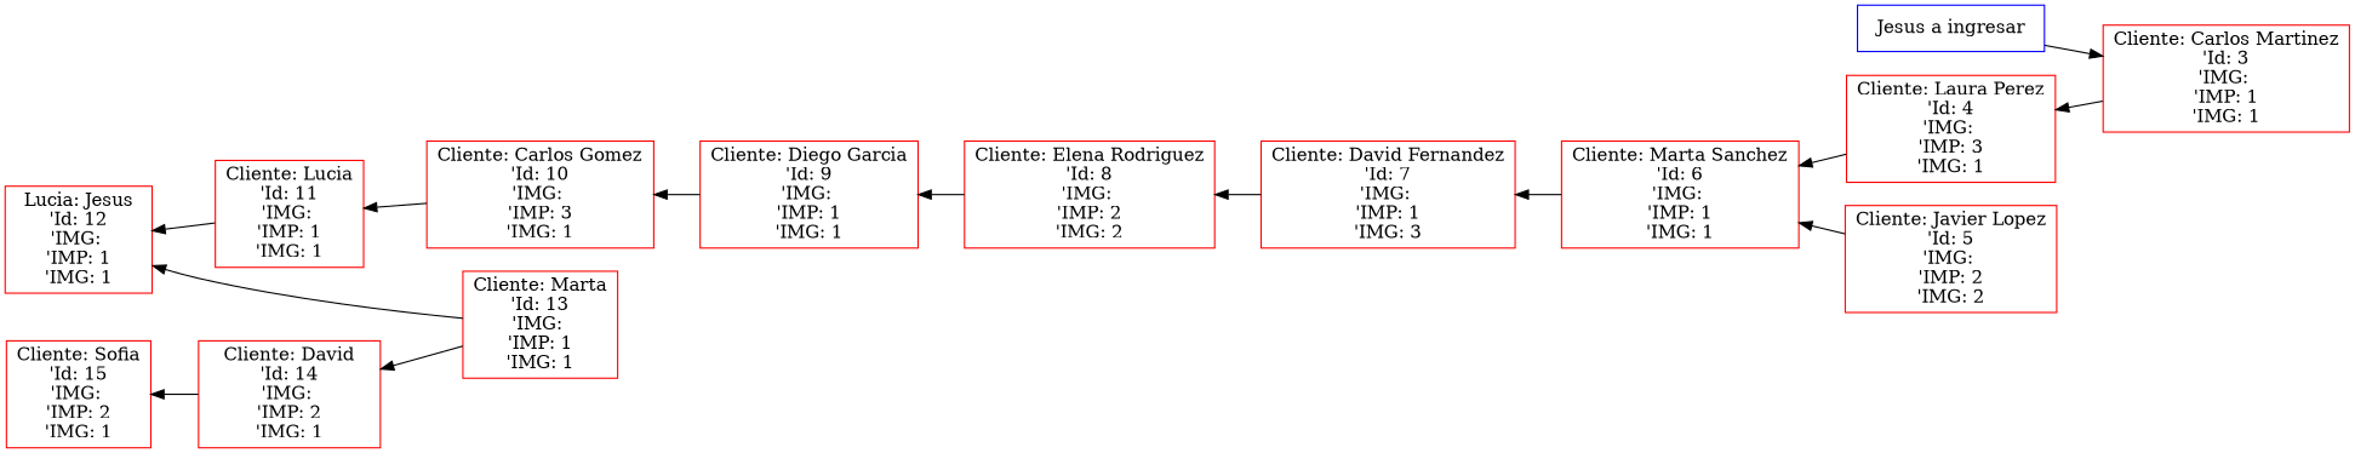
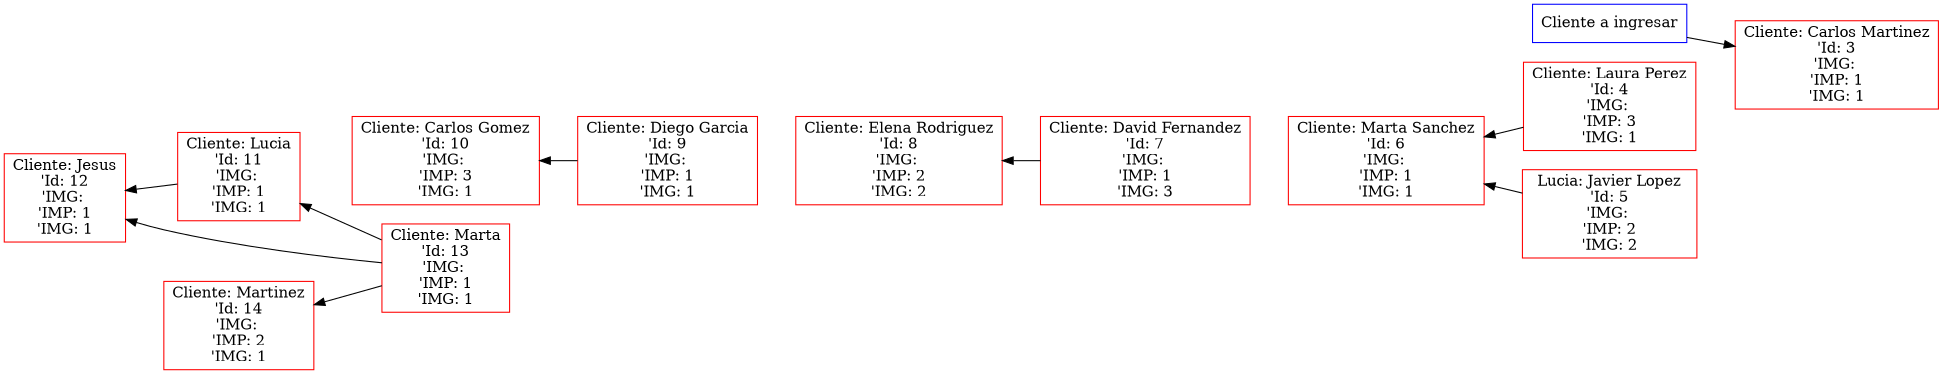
  digraph {
    rankdir=LR
    node [color=red shape=rectangle]
    edge [dir=back]
-   n1 [color=blue label="Jesus a ingresar"]
+   n1 [color=blue label="Cliente a ingresar"]
    n2 [label="Cliente: Carlos Martinez\n'Id: 3\n'IMG: \n'IMP: 1\n'IMG: 1"]
    n3 [label="Cliente: Laura Perez\n'Id: 4\n'IMG: \n'IMP: 3\n'IMG: 1"]
-   n4 [label="Cliente: Javier Lopez\n'Id: 5\n'IMG: \n'IMP: 2\n'IMG: 2"]
+   n4 [label="Lucia: Javier Lopez\n'Id: 5\n'IMG: \n'IMP: 2\n'IMG: 2"]
    n5 [label="Cliente: Marta Sanchez\n'Id: 6\n'IMG: \n'IMP: 1\n'IMG: 1"]
    n6 [label="Cliente: David Fernandez\n'Id: 7\n'IMG: \n'IMP: 1\n'IMG: 3"]
    n7 [label="Cliente: Elena Rodriguez\n'Id: 8\n'IMG: \n'IMP: 2\n'IMG: 2"]
    n8 [label="Cliente: Diego Garcia\n'Id: 9\n'IMG: \n'IMP: 1\n'IMG: 1"]
    n9 [label="Cliente: Carlos Gomez\n'Id: 10\n'IMG: \n'IMP: 3\n'IMG: 1"]
    n10 [label="Cliente: Lucia\n'Id: 11\n'IMG: \n'IMP: 1\n'IMG: 1"]
-   n11 [label="Lucia: Jesus\n'Id: 12\n'IMG: \n'IMP: 1\n'IMG: 1"]
+   n11 [label="Cliente: Jesus\n'Id: 12\n'IMG: \n'IMP: 1\n'IMG: 1"]
    n12 [label="Cliente: Marta\n'Id: 13\n'IMG: \n'IMP: 1\n'IMG: 1"]
-   n13 [label="Cliente: David\n'Id: 14\n'IMG: \n'IMP: 2\n'IMG: 1"]
-   n14 [label="Cliente: Sofia\n'Id: 15\n'IMG: \n'IMP: 2\n'IMG: 1"]
+   n13 [label="Cliente: Martinez\n'Id: 14\n'IMG: \n'IMP: 2\n'IMG: 1"]
    n1 -> n2 [dir=fordward]
-   n3 -> n2
    n5 -> n3
    n5 -> n4
-   n6 -> n5
    n7 -> n6
-   n8 -> n7
    n9 -> n8
-   n10 -> n9
+   n10 -> n12
    n11 -> n10
    n11 -> n12
    n13 -> n12
-   n14 -> n13
  }
